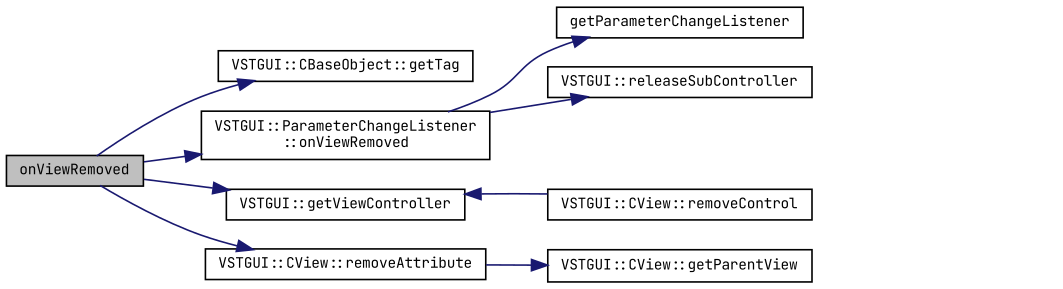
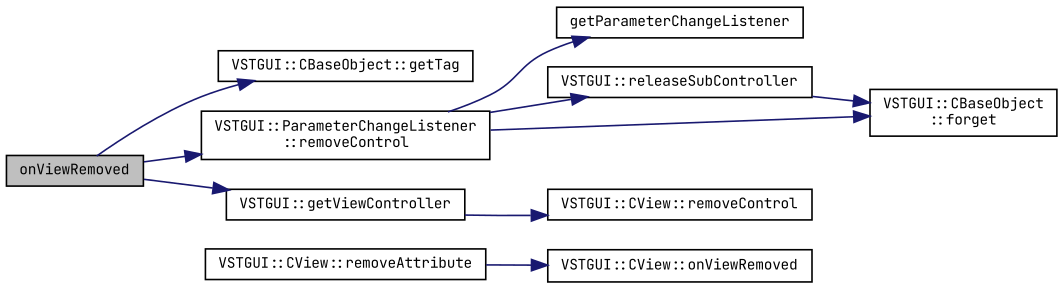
  digraph {
    fontname="JetBrains Mono"
    rankdir=LR
    node [color=black fontname="JetBrains Mono" fontsize=9 shape=record]
    edge [color=midnightblue fontname="JetBrains Mono" fontsize=9 labelfontname=Arial labelfontsize=9 style=solid]
    n1 [fillcolor=grey75 fontcolor=black height=0.2 label=onViewRemoved style=filled width=0.4]
    n2 [height=0.2 label="VSTGUI::CBaseObject::getTag" width=0.4]
-   n3 [height=0.2 label="VSTGUI::ParameterChangeListener\l::onViewRemoved" width=0.4]
+   n3 [height=0.2 label="VSTGUI::ParameterChangeListener\l::removeControl" width=0.4]
    n4 [height=0.2 label="VSTGUI::getViewController" width=0.4]
    n5 [height=0.2 label="VSTGUI::CView::removeAttribute" width=0.4]
    n6 [height=0.2 label=getParameterChangeListener width=0.4]
    n7 [height=0.2 label="VSTGUI::releaseSubController" width=0.4]
+   n8 [height=0.2 label="VSTGUI::CBaseObject\l::forget" width=0.4]
    n9 [height=0.2 label="VSTGUI::CView::removeControl" width=0.4]
-   n10 [height=0.2 label="VSTGUI::CView::getParentView" width=0.4]
+   n10 [height=0.2 label="VSTGUI::CView::onViewRemoved" width=0.4]
    n1 -> n2
    n1 -> n3
    n1 -> n4
-   n1 -> n5
    n3 -> n6
    n3 -> n7
-   n9 -> n4
+   n3 -> n8
+   n4 -> n9
    n5 -> n10
+   n7 -> n8
  }
